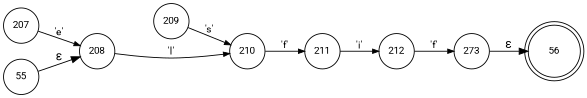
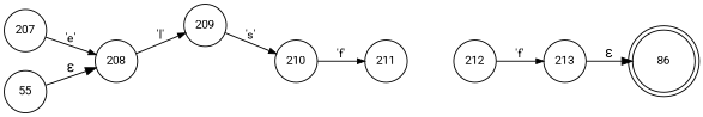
  digraph {
    fontname=Roboto
    rankdir=LR
    node [fixedsize=true fontname=Roboto fontsize=11 shape=circle peripheries=1]
    edge [arrowhead=normal arrowsize=.7 fontname=Roboto fontsize=11]
-   n1 [label=56 shape=doublecircle width=.6 peripheries=""]
+   n1 [label=86 shape=doublecircle width=.6 peripheries=""]
    n2 [label=207 width=.55]
    n3 [label=208 width=.55]
    n4 [label=209 width=.55]
    n5 [label=55 width=.55]
    n6 [label=212 width=.55]
-   n7 [label=273 width=.55]
+   n7 [label=213 width=.55]
    n8 [label=210 width=.55]
    n9 [label=211 width=.55]
    n2 -> n3 [label="'e'"]
-   n3 -> n8 [label="'l'"]
+   n3 -> n4 [label="'l'"]
    n4 -> n8 [label="'s'"]
    n5 -> n3 [label="&epsilon;" arrowhead="" arrowsize="" fontsize=""]
    n6 -> n7 [label="'f'"]
    n7 -> n1 [label="&epsilon;" arrowhead="" arrowsize="" fontsize=""]
    n8 -> n9 [label="'f'"]
-   n9 -> n6 [label="'i'"]
  }
